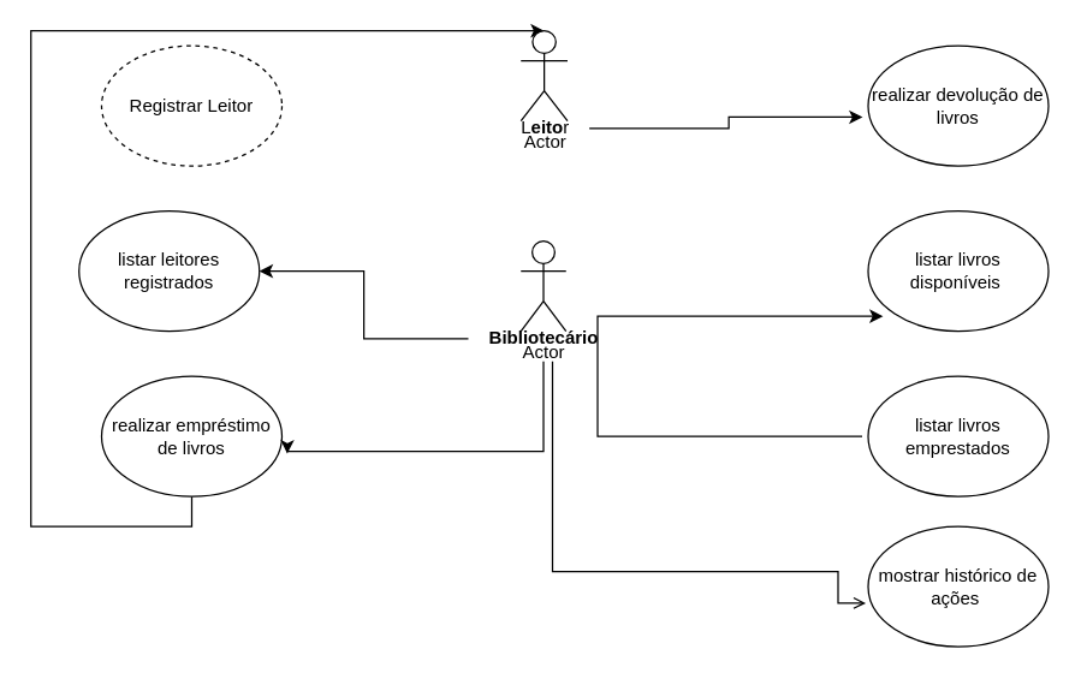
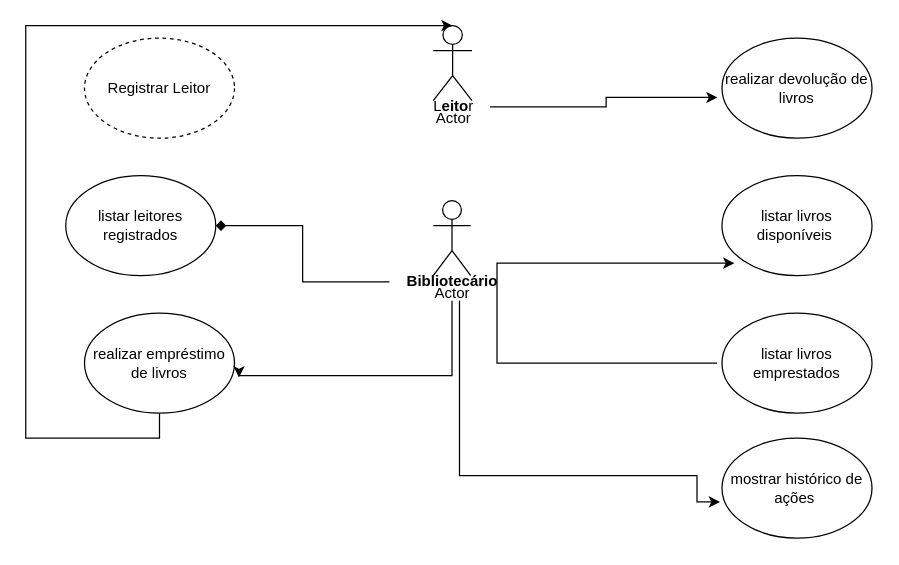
  <mxCell id="0" />
  <mxCell id="1" parent="0" />
  <mxCell id="2" value="Registrar Leitor" style="ellipse;whiteSpace=wrap;html=1;dashed=1;" vertex="1" parent="1"><mxGeometry x="67" y="30" width="120" height="80" as="geometry" /></mxCell>
  <mxCell id="3" value="listar leitores registrados" style="ellipse;whiteSpace=wrap;html=1;" vertex="1" parent="1"><mxGeometry x="52" y="140" width="120" height="80" as="geometry" /></mxCell>
  <mxCell id="4" style="edgeStyle=orthogonalEdgeStyle;rounded=0;orthogonalLoop=1;jettySize=auto;html=1;exitX=0.5;exitY=1;exitDx=0;exitDy=0;entryX=0.5;entryY=0;entryDx=0;entryDy=0;entryPerimeter=0;" edge="1" parent="1" source="5" target="13"><mxGeometry relative="1" as="geometry"><mxPoint x="19" y="-60" as="targetPoint" /><Array as="points"><mxPoint x="127" y="350" /><mxPoint x="20" y="350" /><mxPoint x="20" y="20" /></Array></mxGeometry></mxCell>
  <mxCell id="5" value="realizar empréstimo de livros" style="ellipse;whiteSpace=wrap;html=1;" vertex="1" parent="1"><mxGeometry x="67" y="250" width="120" height="80" as="geometry" /></mxCell>
  <mxCell id="6" value="realizar devolução de livros" style="ellipse;whiteSpace=wrap;html=1;" vertex="1" parent="1"><mxGeometry x="577" y="30" width="120" height="80" as="geometry" /></mxCell>
  <mxCell id="7" value="listar livros disponíveis&amp;nbsp;" style="ellipse;whiteSpace=wrap;html=1;" vertex="1" parent="1"><mxGeometry x="577" y="140" width="120" height="80" as="geometry" /></mxCell>
  <mxCell id="8" value="listar livros emprestados" style="ellipse;whiteSpace=wrap;html=1;" vertex="1" parent="1"><mxGeometry x="577" y="250" width="120" height="80" as="geometry" /></mxCell>
  <mxCell id="9" value="mostrar histórico de ações&amp;nbsp;" style="ellipse;whiteSpace=wrap;html=1;" vertex="1" parent="1"><mxGeometry x="577" y="350" width="120" height="80" as="geometry" /></mxCell>
  <mxCell id="10" value="Actor" style="shape=umlActor;verticalLabelPosition=bottom;verticalAlign=top;html=1;outlineConnect=0;" vertex="1" parent="1"><mxGeometry x="346" y="160" width="30" height="60" as="geometry" /></mxCell>
  <mxCell id="11" style="edgeStyle=orthogonalEdgeStyle;rounded=0;orthogonalLoop=1;jettySize=auto;html=1;entryX=-0.03;entryY=0.593;entryDx=0;entryDy=0;entryPerimeter=0;" edge="1" parent="1" source="12" target="6"><mxGeometry relative="1" as="geometry" /></mxCell>
  <mxCell id="12" value="L&lt;b&gt;eito&lt;/b&gt;r" style="text;html=1;align=center;verticalAlign=middle;resizable=0;points=[];autosize=1;strokeColor=none;fillColor=none;" vertex="1" parent="1"><mxGeometry x="331.5" y="70" width="60" height="30" as="geometry" /></mxCell>
  <mxCell id="13" value="Actor" style="shape=umlActor;verticalLabelPosition=bottom;verticalAlign=top;html=1;outlineConnect=0;" vertex="1" parent="1"><mxGeometry x="346" y="20" width="31" height="60" as="geometry" /></mxCell>
- <mxCell id="14" style="edgeStyle=orthogonalEdgeStyle;rounded=0;orthogonalLoop=1;jettySize=auto;html=1;entryX=-0.013;entryY=0.638;entryDx=0;entryDy=0;entryPerimeter=0;endArrow=open;" edge="1" parent="1" source="18" target="9"><mxGeometry relative="1" as="geometry"><Array as="points"><mxPoint x="367" y="380" /><mxPoint x="557" y="380" /><mxPoint x="557" y="401" /></Array></mxGeometry></mxCell>
+ <mxCell id="14" style="edgeStyle=orthogonalEdgeStyle;rounded=0;orthogonalLoop=1;jettySize=auto;html=1;entryX=-0.013;entryY=0.638;entryDx=0;entryDy=0;entryPerimeter=0;" edge="1" parent="1" source="18" target="9"><mxGeometry relative="1" as="geometry"><Array as="points"><mxPoint x="367" y="380" /><mxPoint x="557" y="380" /><mxPoint x="557" y="401" /></Array></mxGeometry></mxCell>
  <mxCell id="15" style="edgeStyle=orthogonalEdgeStyle;rounded=0;orthogonalLoop=1;jettySize=auto;html=1;entryX=0.083;entryY=0.875;entryDx=0;entryDy=0;entryPerimeter=0;" edge="1" parent="1" target="7"><mxGeometry relative="1" as="geometry"><mxPoint x="573" y="290" as="sourcePoint" /><Array as="points"><mxPoint x="397" y="290" /><mxPoint x="397" y="210" /></Array></mxGeometry></mxCell>
- <mxCell id="16" style="edgeStyle=orthogonalEdgeStyle;rounded=0;orthogonalLoop=1;jettySize=auto;html=1;entryX=1;entryY=0.5;entryDx=0;entryDy=0;" edge="1" parent="1" source="18" target="3"><mxGeometry relative="1" as="geometry" /></mxCell>
+ <mxCell id="16" style="edgeStyle=orthogonalEdgeStyle;rounded=0;orthogonalLoop=1;jettySize=auto;html=1;entryX=1;entryY=0.5;entryDx=0;entryDy=0;endArrow=diamond;" edge="1" parent="1" source="18" target="3"><mxGeometry relative="1" as="geometry" /></mxCell>
  <mxCell id="17" style="edgeStyle=orthogonalEdgeStyle;rounded=0;orthogonalLoop=1;jettySize=auto;html=1;entryX=1.029;entryY=0.643;entryDx=0;entryDy=0;entryPerimeter=0;" edge="1" parent="1" source="18" target="5"><mxGeometry relative="1" as="geometry"><Array as="points"><mxPoint x="361" y="300" /><mxPoint x="191" y="300" /></Array></mxGeometry></mxCell>
  <mxCell id="18" value="&lt;b&gt;Bibliotecário&lt;/b&gt;" style="text;html=1;align=center;verticalAlign=middle;resizable=0;points=[];autosize=1;strokeColor=none;fillColor=none;" vertex="1" parent="1"><mxGeometry x="311" y="210" width="100" height="30" as="geometry" /></mxCell>
